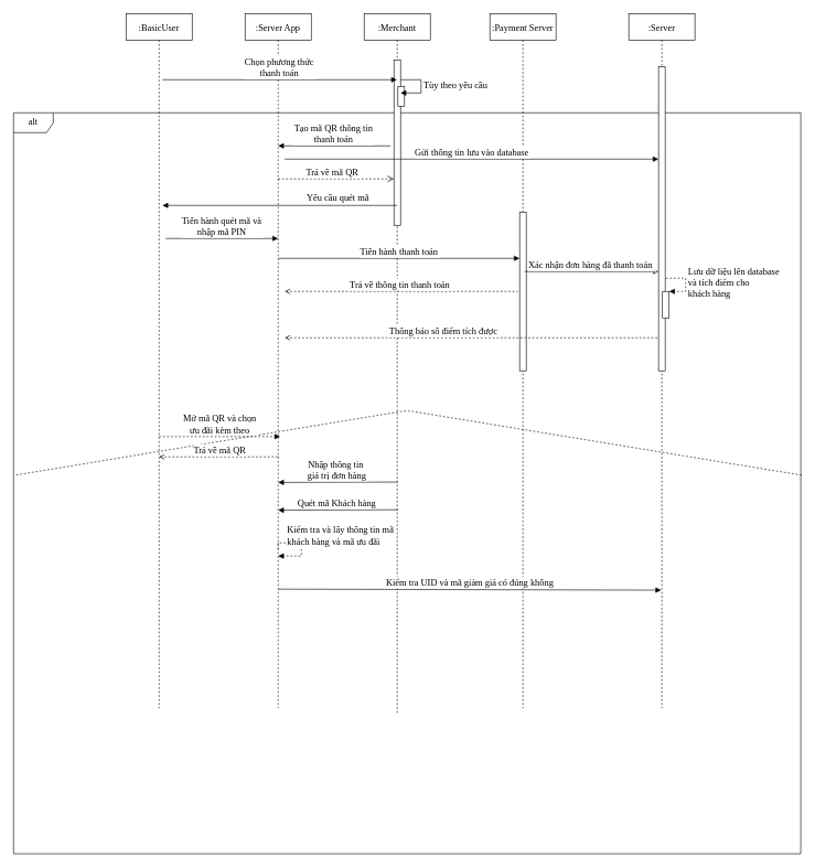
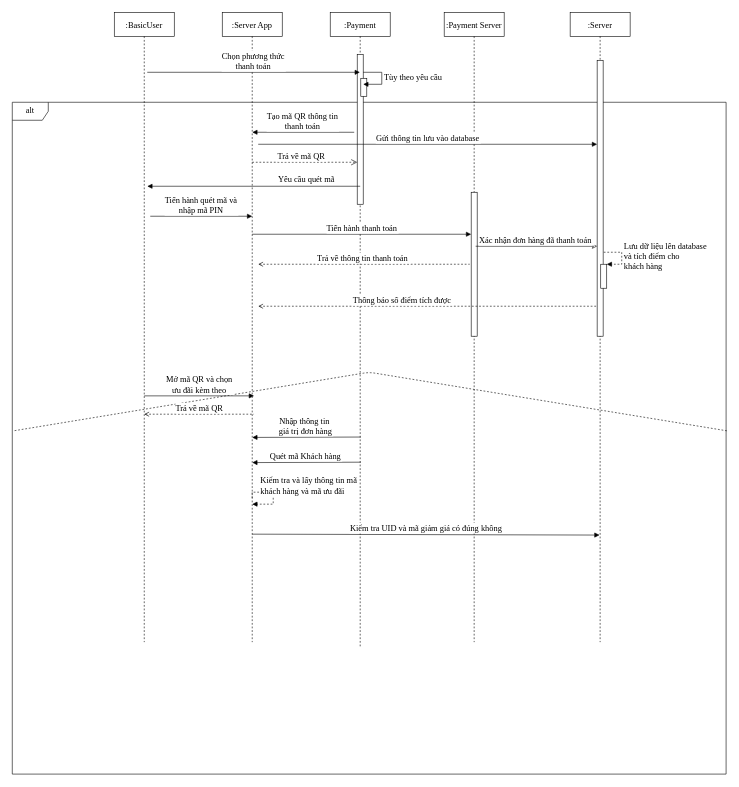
  <mxCell id="0" />
  <mxCell id="1" parent="0" />
  <mxCell id="2" value="alt" style="shape=umlFrame;whiteSpace=wrap;html=1;fontSize=14;fontFamily=Times New Roman;" vertex="1" parent="1"><mxGeometry x="20" y="170" width="1190" height="1120" as="geometry" /></mxCell>
- <mxCell id="3" value=":Merchant" style="shape=umlLifeline;perimeter=lifelinePerimeter;container=1;collapsible=0;recursiveResize=0;rounded=0;shadow=0;strokeWidth=1;fontSize=14;fontFamily=Times New Roman;" vertex="1" parent="1"><mxGeometry x="550" y="20" width="100" height="1060" as="geometry" /></mxCell>
+ <mxCell id="3" value=":Payment" style="shape=umlLifeline;perimeter=lifelinePerimeter;container=1;collapsible=0;recursiveResize=0;rounded=0;shadow=0;strokeWidth=1;fontSize=14;fontFamily=Times New Roman;" vertex="1" parent="1"><mxGeometry x="550" y="20" width="100" height="1060" as="geometry" /></mxCell>
  <mxCell id="4" value="" style="points=[];perimeter=orthogonalPerimeter;rounded=0;shadow=0;strokeWidth=1;fontSize=14;fontFamily=Times New Roman;" vertex="1" parent="3"><mxGeometry x="45" y="70" width="10" height="250" as="geometry" /></mxCell>
  <mxCell id="5" value="" style="html=1;points=[];perimeter=orthogonalPerimeter;fontSize=14;fontFamily=Times New Roman;" vertex="1" parent="3"><mxGeometry x="51" y="110" width="10" height="30" as="geometry" /></mxCell>
  <mxCell id="6" value="&lt;span style=&quot;text-align: center ; font-size: 14px&quot;&gt;Tùy theo yêu cầu&lt;/span&gt;" style="edgeStyle=orthogonalEdgeStyle;html=1;align=left;spacingLeft=2;endArrow=block;rounded=0;entryX=1;entryY=0;fontSize=14;fontFamily=Times New Roman;" edge="1" parent="3"><mxGeometry relative="1" as="geometry"><mxPoint x="55" y="100" as="sourcePoint" /><Array as="points"><mxPoint x="86" y="100" /></Array><mxPoint x="55" y="120" as="targetPoint" /></mxGeometry></mxCell>
  <mxCell id="7" value=":Server App" style="shape=umlLifeline;perimeter=lifelinePerimeter;container=1;collapsible=0;recursiveResize=0;rounded=0;shadow=0;strokeWidth=1;fontSize=14;fontFamily=Times New Roman;" vertex="1" parent="1"><mxGeometry x="370" y="20" width="100" height="1050" as="geometry" /></mxCell>
  <mxCell id="8" value="" style="verticalAlign=bottom;endArrow=none;dashed=1;endSize=8;exitX=1.001;exitY=0.489;shadow=0;strokeWidth=1;fontSize=14;fontFamily=Times New Roman;exitDx=0;exitDy=0;exitPerimeter=0;entryX=0.002;entryY=0.489;entryDx=0;entryDy=0;entryPerimeter=0;endFill=0;" edge="1" parent="1" source="2" target="2"><mxGeometry relative="1" as="geometry"><mxPoint x="525" y="176" as="targetPoint" /><Array as="points"><mxPoint x="615" y="620" /></Array></mxGeometry></mxCell>
  <mxCell id="9" value=":Payment Server" style="shape=umlLifeline;perimeter=lifelinePerimeter;container=1;collapsible=0;recursiveResize=0;rounded=0;shadow=0;strokeWidth=1;fontSize=14;fontFamily=Times New Roman;" vertex="1" parent="1"><mxGeometry x="740" y="20" width="100" height="1050" as="geometry" /></mxCell>
  <mxCell id="10" value="" style="points=[];perimeter=orthogonalPerimeter;rounded=0;shadow=0;strokeWidth=1;fontSize=14;fontFamily=Times New Roman;" vertex="1" parent="9"><mxGeometry x="45" y="300" width="10" height="240" as="geometry" /></mxCell>
  <mxCell id="11" value=":BasicUser" style="shape=umlLifeline;perimeter=lifelinePerimeter;container=1;collapsible=0;recursiveResize=0;rounded=0;shadow=0;strokeWidth=1;fontSize=14;fontFamily=Times New Roman;" vertex="1" parent="1"><mxGeometry x="190" y="20" width="100" height="1050" as="geometry" /></mxCell>
  <mxCell id="12" value="Chọn phương thức &#10;thanh toán" style="verticalAlign=bottom;endArrow=block;shadow=0;strokeWidth=1;fontSize=14;fontFamily=Times New Roman;" edge="1" parent="1" target="3"><mxGeometry relative="1" as="geometry"><mxPoint x="245" y="120" as="sourcePoint" /><mxPoint x="415" y="120" as="targetPoint" /></mxGeometry></mxCell>
  <mxCell id="13" value="Trả về mã QR" style="verticalAlign=bottom;endArrow=open;dashed=1;endSize=8;shadow=0;strokeWidth=1;fontSize=14;fontFamily=Times New Roman;" edge="1" parent="1" target="4"><mxGeometry x="-0.065" relative="1" as="geometry"><mxPoint x="420" y="270" as="targetPoint" /><mxPoint x="420" y="270" as="sourcePoint" /><mxPoint as="offset" /></mxGeometry></mxCell>
  <mxCell id="14" value="Tạo mã QR thông tin &#10;thanh toán" style="verticalAlign=bottom;endArrow=block;shadow=0;strokeWidth=1;fontSize=14;fontFamily=Times New Roman;" edge="1" parent="1"><mxGeometry relative="1" as="geometry"><mxPoint x="590" y="220" as="sourcePoint" /><mxPoint x="420" y="220" as="targetPoint" /><mxPoint x="-1" as="offset" /></mxGeometry></mxCell>
  <mxCell id="15" value="&lt;font face=&quot;Times New Roman&quot; style=&quot;font-size: 14px&quot;&gt;Yêu cầu quét mã&lt;/font&gt;" style="html=1;verticalAlign=bottom;endArrow=block;rounded=0;" edge="1" parent="1"><mxGeometry x="-0.493" width="80" relative="1" as="geometry"><mxPoint x="600" y="310" as="sourcePoint" /><mxPoint x="245" y="310" as="targetPoint" /><mxPoint as="offset" /></mxGeometry></mxCell>
  <mxCell id="16" value="Tiến hành quét mã và &#10;nhập mã PIN" style="verticalAlign=bottom;endArrow=block;shadow=0;strokeWidth=1;fontSize=14;fontFamily=Times New Roman;" edge="1" parent="1"><mxGeometry relative="1" as="geometry"><mxPoint y="360" as="sourcePoint" x="250" /><mxPoint x="420" y="360" as="targetPoint" /></mxGeometry></mxCell>
  <mxCell id="17" value="Tiến hành thanh toán" style="verticalAlign=bottom;endArrow=block;shadow=0;strokeWidth=1;fontSize=14;fontFamily=Times New Roman;" edge="1" parent="1" target="10"><mxGeometry relative="1" as="geometry"><mxPoint x="420" y="390" as="sourcePoint" /><mxPoint x="600" y="390" as="targetPoint" /></mxGeometry></mxCell>
  <mxCell id="18" value=":Server" style="shape=umlLifeline;perimeter=lifelinePerimeter;container=1;collapsible=0;recursiveResize=0;rounded=0;shadow=0;strokeWidth=1;fontSize=14;fontFamily=Times New Roman;" vertex="1" parent="1"><mxGeometry x="950" y="20" width="100" height="1050" as="geometry" /></mxCell>
  <mxCell id="19" value="" style="points=[];perimeter=orthogonalPerimeter;rounded=0;shadow=0;strokeWidth=1;fontSize=14;fontFamily=Times New Roman;" vertex="1" parent="18"><mxGeometry x="45" y="80" width="10" height="460" as="geometry" /></mxCell>
  <mxCell id="20" value="Trả về thông tin thanh toán " style="verticalAlign=bottom;endArrow=none;shadow=0;strokeWidth=1;fontSize=14;fontFamily=Times New Roman;endFill=0;startArrow=open;startFill=0;dashed=1;" edge="1" parent="1"><mxGeometry relative="1" as="geometry"><mxPoint x="430" y="440" as="sourcePoint" /><mxPoint x="782.5" y="440" as="targetPoint" /></mxGeometry></mxCell>
  <mxCell id="21" value="Xác nhận đơn hàng đã thanh toán " style="verticalAlign=bottom;endArrow=none;shadow=0;strokeWidth=1;fontSize=14;fontFamily=Times New Roman;endFill=0;startArrow=classic;startFill=0;" edge="1" parent="1" source="19"><mxGeometry relative="1" as="geometry"><mxPoint x="427.5" y="410" as="sourcePoint" /><mxPoint x="792.5" y="410" as="targetPoint" /></mxGeometry></mxCell>
  <mxCell id="22" value="Gửi thông tin lưu vào database" style="verticalAlign=bottom;endArrow=block;shadow=0;strokeWidth=1;fontSize=14;fontFamily=Times New Roman;" edge="1" parent="1" target="19"><mxGeometry relative="1" as="geometry"><mxPoint x="430" y="240" as="sourcePoint" /><mxPoint x="795" y="240" as="targetPoint" /></mxGeometry></mxCell>
  <mxCell id="23" value="" style="html=1;points=[];perimeter=orthogonalPerimeter;fontFamily=Times New Roman;fontSize=14;" vertex="1" parent="1"><mxGeometry x="1001" y="440" width="10" height="40" as="geometry" /></mxCell>
  <mxCell id="24" value="Lưu dữ liệu lên database&amp;nbsp;&lt;br&gt;và tích điểm cho &lt;br&gt;khách hàng" style="edgeStyle=orthogonalEdgeStyle;html=1;align=left;spacingLeft=2;endArrow=block;rounded=0;entryX=1;entryY=0;dashed=1;fontFamily=Times New Roman;fontSize=14;" edge="1" target="23" parent="1"><mxGeometry relative="1" as="geometry"><mxPoint x="1006" y="420" as="sourcePoint" /><Array as="points"><mxPoint x="1036" y="420" /></Array></mxGeometry></mxCell>
  <mxCell id="25" value="Thông báo số điểm tích được" style="verticalAlign=bottom;endArrow=none;shadow=0;strokeWidth=1;fontSize=14;fontFamily=Times New Roman;endFill=0;startArrow=open;startFill=0;dashed=1;" edge="1" parent="1" target="19"><mxGeometry x="-0.15" relative="1" as="geometry"><mxPoint x="430" y="510" as="sourcePoint" /><mxPoint x="782.5" y="510" as="targetPoint" /><mxPoint as="offset" /></mxGeometry></mxCell>
  <mxCell id="26" value="Nhập thông tin &#10;giá trị đơn hàng" style="verticalAlign=bottom;endArrow=block;shadow=0;strokeWidth=1;fontSize=14;fontFamily=Times New Roman;exitX=0.51;exitY=0.668;exitDx=0;exitDy=0;exitPerimeter=0;entryX=0.5;entryY=0.675;entryDx=0;entryDy=0;entryPerimeter=0;" edge="1" parent="1" source="3" target="7"><mxGeometry relative="1" as="geometry"><mxPoint x="590" y="700" as="sourcePoint" /><mxPoint x="420" y="700" as="targetPoint" /><mxPoint x="-1" as="offset" /></mxGeometry></mxCell>
- <mxCell id="27" value="Mở mã QR và chọn &#10;ưu đãi kèm theo" style="verticalAlign=bottom;endArrow=block;shadow=0;strokeWidth=1;fontSize=14;fontFamily=Times New Roman;entryX=0.53;entryY=0.609;entryDx=0;entryDy=0;entryPerimeter=0;exitX=0.5;exitY=0.609;exitDx=0;exitDy=0;exitPerimeter=0;dashed=1;" edge="1" parent="1" source="11" target="7"><mxGeometry relative="1" as="geometry"><mxPoint x="245" y="659.45" as="sourcePoint" /><mxPoint x="420" y="720" as="targetPoint" /></mxGeometry></mxCell>
+ <mxCell id="27" value="Mở mã QR và chọn &#10;ưu đãi kèm theo" style="verticalAlign=bottom;endArrow=block;shadow=0;strokeWidth=1;fontSize=14;fontFamily=Times New Roman;entryX=0.53;entryY=0.609;entryDx=0;entryDy=0;entryPerimeter=0;exitX=0.5;exitY=0.609;exitDx=0;exitDy=0;exitPerimeter=0;" edge="1" parent="1" source="11" target="7"><mxGeometry relative="1" as="geometry"><mxPoint x="245" y="659.45" as="sourcePoint" /><mxPoint x="420" y="720" as="targetPoint" /></mxGeometry></mxCell>
  <mxCell id="28" value="Trả về mã QR" style="verticalAlign=bottom;endArrow=none;shadow=0;strokeWidth=1;fontSize=14;fontFamily=Times New Roman;entryX=0.53;entryY=0.609;entryDx=0;entryDy=0;entryPerimeter=0;exitX=0.5;exitY=0.609;exitDx=0;exitDy=0;exitPerimeter=0;dashed=1;endFill=0;startArrow=open;startFill=0;" edge="1" parent="1"><mxGeometry relative="1" as="geometry"><mxPoint x="240" y="690" as="sourcePoint" /><mxPoint x="423" y="690" as="targetPoint" /></mxGeometry></mxCell>
  <mxCell id="29" value="Quét mã Khách hàng" style="verticalAlign=bottom;endArrow=block;shadow=0;strokeWidth=1;fontSize=14;fontFamily=Times New Roman;exitX=0.51;exitY=0.668;exitDx=0;exitDy=0;exitPerimeter=0;entryX=0.5;entryY=0.675;entryDx=0;entryDy=0;entryPerimeter=0;" edge="1" parent="1"><mxGeometry relative="1" as="geometry"><mxPoint x="601" y="770" as="sourcePoint" /><mxPoint x="420" y="770.67" as="targetPoint" /><mxPoint x="-1" as="offset" /></mxGeometry></mxCell>
  <mxCell id="30" value="Kiểm tra và lấy thông tin mã &lt;br&gt;khách hàng và mã ưu đãi" style="edgeStyle=orthogonalEdgeStyle;html=1;align=left;spacingLeft=2;endArrow=block;rounded=0;entryX=1;entryY=0;dashed=1;fontFamily=Times New Roman;fontSize=14;exitX=0.499;exitY=0.771;exitDx=0;exitDy=0;exitPerimeter=0;" edge="1" parent="1" source="7"><mxGeometry x="-0.606" y="10" relative="1" as="geometry"><mxPoint x="425" y="830" as="sourcePoint" /><Array as="points"><mxPoint x="420" y="820" /><mxPoint x="455" y="820" /><mxPoint x="455" y="840" /></Array><mxPoint x="420" y="840" as="targetPoint" /><mxPoint as="offset" /></mxGeometry></mxCell>
  <mxCell id="31" value="Kiểm tra UID và mã giảm giá có đúng không" style="verticalAlign=bottom;endArrow=block;shadow=0;strokeWidth=1;fontSize=14;fontFamily=Times New Roman;entryX=0.49;entryY=0.83;entryDx=0;entryDy=0;entryPerimeter=0;exitX=0.5;exitY=0.609;exitDx=0;exitDy=0;exitPerimeter=0;" edge="1" parent="1" target="18"><mxGeometry relative="1" as="geometry"><mxPoint x="420" y="890" as="sourcePoint" /><mxPoint x="603" y="890" as="targetPoint" /></mxGeometry></mxCell>
